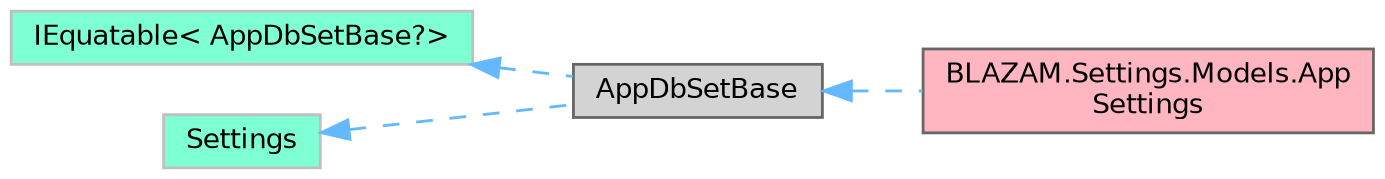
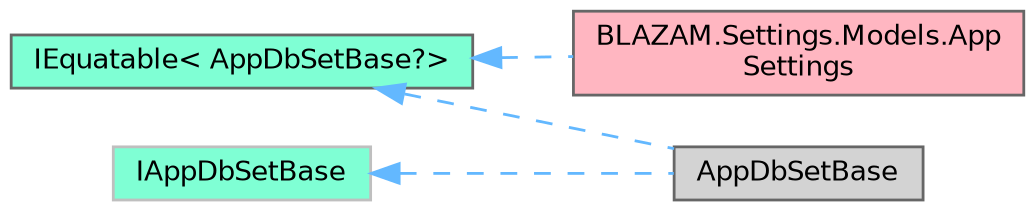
  digraph {
    rankdir=LR
    node [color=gray40 fillcolor=aquamarine fontname=Helvetica fontsize=10 shape=box style=filled]
    edge [color=steelblue1 dir=back fontname=Helvetica fontsize=10 labelfontname=Helvetica labelfontsize=10 style=dashed]
    n1 [fillcolor=lightpink fontcolor=black height=0.2 label="BLAZAM.Settings.Models.App\lSettings" width=0.4]
    n2 [fillcolor=lightgrey height=0.2 label=AppDbSetBase width=0.4]
-   n3 [color=grey75 height=0.2 label="IEquatable\< AppDbSetBase?\>" width=0.4]
-   n4 [color=grey75 height=0.2 label=Settings width=0.4]
-   n2 -> n1
+   n3 [height=0.2 label="IEquatable\< AppDbSetBase?\>" width=0.4]
+   n4 [color=grey75 height=0.2 label=IAppDbSetBase width=0.4]
+   n3 -> n1
    n3 -> n2
    n4 -> n2
  }
